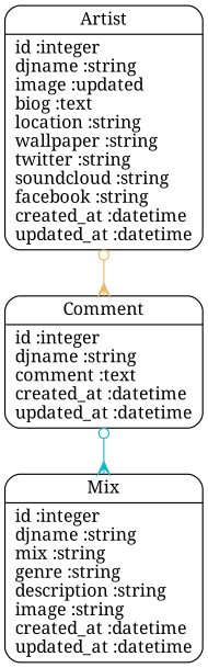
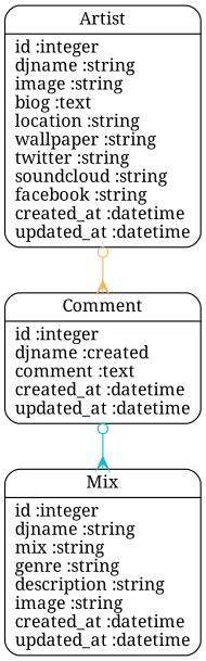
  digraph {
    fontname="Noto Serif"
    splines=true
    node [fontname="Noto Serif" shape=Mrecord]
    edge [arrowhead=crow arrowtail=odot dir=both fontname="Noto Serif"]
-   n1 [label="{Artist|id :integer\ldjname :string\limage :updated\lbiog :text\llocation :string\lwallpaper :string\ltwitter :string\lsoundcloud :string\lfacebook :string\lcreated_at :datetime\lupdated_at :datetime\l}"]
-   n2 [label="{Comment|id :integer\ldjname :string\lcomment :text\lcreated_at :datetime\lupdated_at :datetime\l}"]
+   n1 [label="{Artist|id :integer\ldjname :string\limage :string\lbiog :text\llocation :string\lwallpaper :string\ltwitter :string\lsoundcloud :string\lfacebook :string\lcreated_at :datetime\lupdated_at :datetime\l}"]
+   n2 [label="{Comment|id :integer\ldjname :created\lcomment :text\lcreated_at :datetime\lupdated_at :datetime\l}"]
    n3 [label="{Mix|id :integer\ldjname :string\lmix :string\lgenre :string\ldescription :string\limage :string\lcreated_at :datetime\lupdated_at :datetime\l}"]
    n1 -> n2 [color="#EEB764"]
    n2 -> n3 [color="#11B6D0"]
  }
